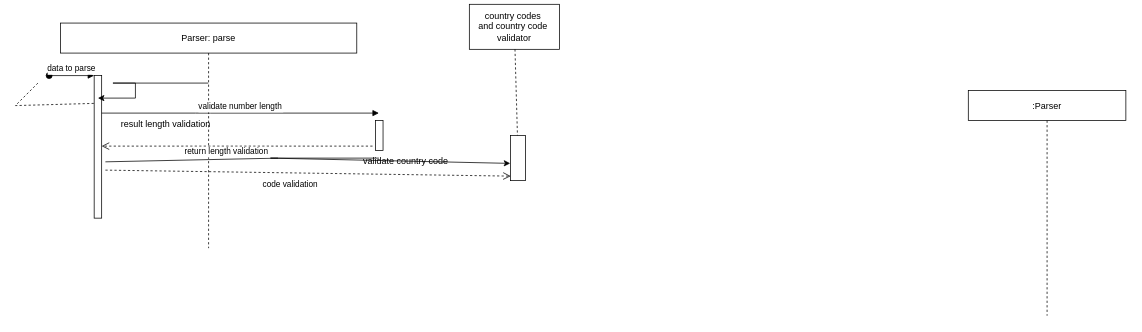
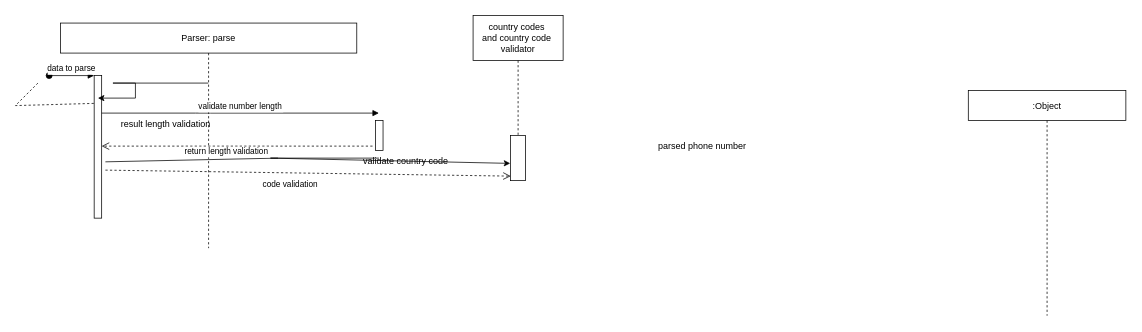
  <mxCell id="0" />
  <mxCell id="1" parent="0" />
- <mxCell id="2" value=":Parser" style="shape=umlLifeline;perimeter=lifelinePerimeter;container=1;collapsible=0;recursiveResize=0;rounded=0;shadow=0;strokeWidth=1;" parent="1" vertex="1"><mxGeometry x="1290" y="120" width="210" height="300" as="geometry" /></mxCell>
+ <mxCell id="2" value=":Object" style="shape=umlLifeline;perimeter=lifelinePerimeter;container=1;collapsible=0;recursiveResize=0;rounded=0;shadow=0;strokeWidth=1;" parent="1" vertex="1"><mxGeometry x="1290" y="120" width="210" height="300" as="geometry" /></mxCell>
+ <mxCell id="3" value="parsed phone number" style="text;html=1;resizable=0;autosize=1;align=center;verticalAlign=middle;points=[];fillColor=none;strokeColor=none;rounded=0;" parent="1" vertex="1"><mxGeometry x="865" y="180" width="140" height="30" as="geometry" /></mxCell>
  <mxCell id="4" value="Parser: parse" style="shape=umlLifeline;perimeter=lifelinePerimeter;container=1;collapsible=0;recursiveResize=0;rounded=0;shadow=0;strokeWidth=1;" parent="1" vertex="1"><mxGeometry x="80" y="30" width="395" height="300" as="geometry" /></mxCell>
  <mxCell id="5" value="" style="points=[];perimeter=orthogonalPerimeter;rounded=0;shadow=0;strokeWidth=1;" parent="4" vertex="1"><mxGeometry x="45" y="70" width="10" height="190" as="geometry" /></mxCell>
  <mxCell id="6" value="data to parse" style="verticalAlign=bottom;startArrow=oval;endArrow=block;startSize=8;shadow=0;strokeWidth=1;" parent="4" target="5" edge="1"><mxGeometry relative="1" as="geometry"><mxPoint x="-15" y="70" as="sourcePoint" /></mxGeometry></mxCell>
  <mxCell id="7" value="" style="endArrow=classic;html=1;rounded=0;entryX=0.5;entryY=0.158;entryDx=0;entryDy=0;entryPerimeter=0;" parent="4" source="4" target="5" edge="1"><mxGeometry width="50" height="50" relative="1" as="geometry"><mxPoint x="80" y="150" as="sourcePoint" /><mxPoint x="60" y="100" as="targetPoint" /><Array as="points"><mxPoint x="70" y="80" /><mxPoint x="100" y="80" /><mxPoint x="100" y="100" /></Array></mxGeometry></mxCell>
  <mxCell id="8" value="result length validation" style="text;html=1;align=center;verticalAlign=middle;resizable=0;points=[];autosize=1;strokeColor=none;fillColor=none;" parent="4" vertex="1"><mxGeometry x="70" y="120" width="140" height="30" as="geometry" /></mxCell>
  <mxCell id="9" value="" style="points=[];perimeter=orthogonalPerimeter;rounded=0;shadow=0;strokeWidth=1;" parent="1" vertex="1"><mxGeometry x="500" y="160" width="10" height="40" as="geometry" /></mxCell>
  <mxCell id="10" value="validate country code" style="text;html=1;resizable=0;autosize=1;align=center;verticalAlign=middle;points=[];fillColor=none;strokeColor=none;rounded=0;" parent="1" vertex="1"><mxGeometry x="470" y="200" width="140" height="30" as="geometry" /></mxCell>
  <mxCell id="11" value="validate number length" style="verticalAlign=bottom;endArrow=block;shadow=0;strokeWidth=1;" parent="1" source="5" edge="1"><mxGeometry relative="1" as="geometry"><mxPoint x="255" y="140" as="sourcePoint" /><Array as="points"><mxPoint x="270" y="150" /></Array><mxPoint x="504.5" y="150" as="targetPoint" /></mxGeometry></mxCell>
  <mxCell id="12" value="code validation" style="verticalAlign=bottom;endArrow=open;dashed=1;endSize=8;exitX=1;exitY=0.95;shadow=0;strokeWidth=1;entryX=0.008;entryY=0.9;entryDx=0;entryDy=0;entryPerimeter=0;" parent="1" target="15" edge="1"><mxGeometry x="-0.087" y="-25" relative="1" as="geometry"><mxPoint x="410" y="230" as="targetPoint" /><mxPoint x="140" y="226" as="sourcePoint" /><Array as="points" /><mxPoint as="offset" /></mxGeometry></mxCell>
- <mxCell id="13" value="country codes&amp;nbsp;&lt;br&gt;and country code&amp;nbsp;&lt;br&gt;validator" style="rounded=0;whiteSpace=wrap;html=1;" parent="1" vertex="1"><mxGeometry x="625" y="5" width="120" height="60" as="geometry" /></mxCell>
+ <mxCell id="13" value="country codes&amp;nbsp;&lt;br&gt;and country code&amp;nbsp;&lt;br&gt;validator" style="rounded=0;whiteSpace=wrap;html=1;" parent="1" vertex="1"><mxGeometry x="630" width="120" height="60" as="geometry" y="20" /></mxCell>
  <mxCell id="14" value="" style="endArrow=none;dashed=1;html=1;rounded=0;" parent="1" source="13" target="15" edge="1"><mxGeometry width="50" height="50" relative="1" as="geometry"><mxPoint x="510" y="170" as="sourcePoint" /><mxPoint x="510" y="100" as="targetPoint" /></mxGeometry></mxCell>
  <mxCell id="15" value="" style="rounded=0;whiteSpace=wrap;html=1;" parent="1" vertex="1"><mxGeometry x="680" y="180" width="20" height="60" as="geometry" /></mxCell>
  <mxCell id="16" value="" style="endArrow=classic;html=1;rounded=0;entryX=-0.025;entryY=0.617;entryDx=0;entryDy=0;entryPerimeter=0;startArrow=none;" parent="1" target="15" edge="1"><mxGeometry width="50" height="50" relative="1" as="geometry"><mxPoint x="504.5" y="210" as="sourcePoint" /><mxPoint x="185" y="160" as="targetPoint" /><Array as="points"><mxPoint x="360" y="210" /></Array></mxGeometry></mxCell>
  <mxCell id="17" value="" style="endArrow=none;html=1;rounded=0;exitX=1.5;exitY=0.605;exitDx=0;exitDy=0;exitPerimeter=0;" parent="1" source="5" edge="1"><mxGeometry width="50" height="50" relative="1" as="geometry"><mxPoint x="235" y="260" as="sourcePoint" /><mxPoint x="370" y="210" as="targetPoint" /><Array as="points" /></mxGeometry></mxCell>
  <mxCell id="18" value="" style="endArrow=none;dashed=1;html=1;rounded=0;entryX=0;entryY=0.195;entryDx=0;entryDy=0;entryPerimeter=0;" parent="1" target="5" edge="1"><mxGeometry width="50" height="50" relative="1" as="geometry"><mxPoint x="50" y="110" as="sourcePoint" /><mxPoint x="70" y="160" as="targetPoint" /><Array as="points"><mxPoint x="20" y="140" /></Array></mxGeometry></mxCell>
  <mxCell id="19" value=" return length validation" style="verticalAlign=bottom;endArrow=open;dashed=1;endSize=8;shadow=0;strokeWidth=1;startArrow=none;exitX=-0.4;exitY=0.85;exitDx=0;exitDy=0;exitPerimeter=0;" parent="1" source="9" target="5" edge="1"><mxGeometry x="0.086" y="16" relative="1" as="geometry"><mxPoint x="255" y="216" as="targetPoint" /><mxPoint as="offset" /></mxGeometry></mxCell>
